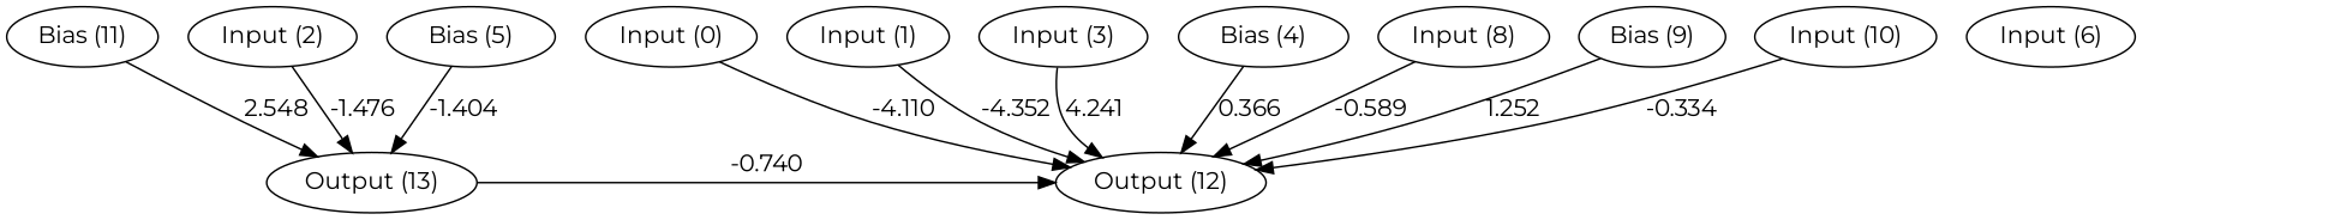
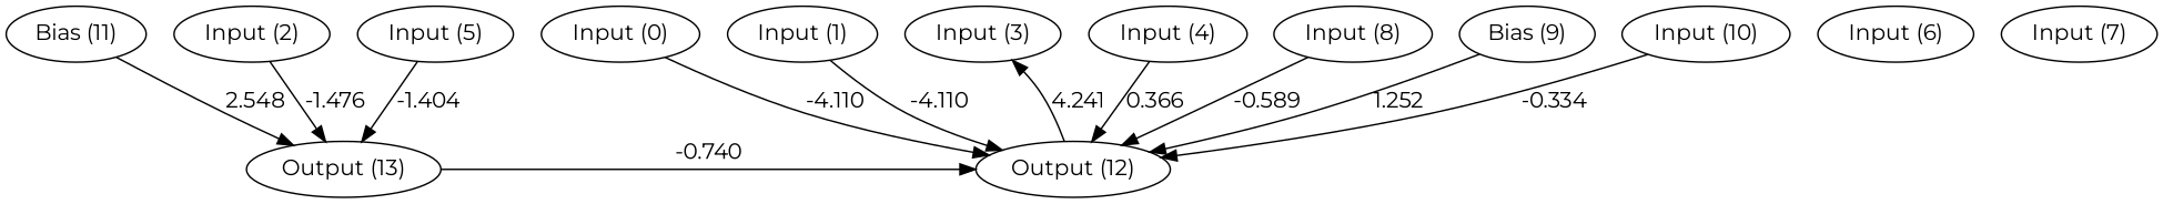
  digraph {
    fontname=Montserrat
    node [fontname=Montserrat]
    edge [fontname=Montserrat]
    n1 [label="Bias (11)"]
    n2 [label="Input (0)"]
    n3 [label="Input (1)"]
    n4 [label="Input (2)"]
    n5 [label="Input (3)"]
-   n6 [label="Bias (4)"]
-   n7 [label="Bias (5)"]
+   n6 [label="Input (4)"]
+   n7 [label="Input (5)"]
    n8 [label="Input (6)"]
+   n9 [label="Input (7)"]
    n10 [label="Input (8)"]
    n11 [label="Bias (9)"]
    n12 [label="Input (10)"]
    n13 [label="Output (12)"]
    n14 [label="Output (13)"]
    subgraph sub_1 {
      rank=same
      n1
      n2
      n3
      n4
      n5
      n6
      n7
      n8
+     n9
      n10
      n11
      n12
    }
    subgraph sub_2 {
      rank=same
      n13
      n14
    }
    n1 -> n14 [label=2.548]
    n2 -> n13 [label=-4.110]
-   n3 -> n13 [label=-4.352]
+   n3 -> n13 [label=-4.110]
    n4 -> n14 [label=-1.476]
-   n5 -> n13 [label=4.241]
+   n13 -> n5 [label=4.241]
    n6 -> n13 [label=0.366]
    n7 -> n14 [label=-1.404]
    n10 -> n13 [label=-0.589]
    n11 -> n13 [label=1.252]
    n12 -> n13 [label=-0.334]
    n14 -> n13 [label=-0.740]
  }
